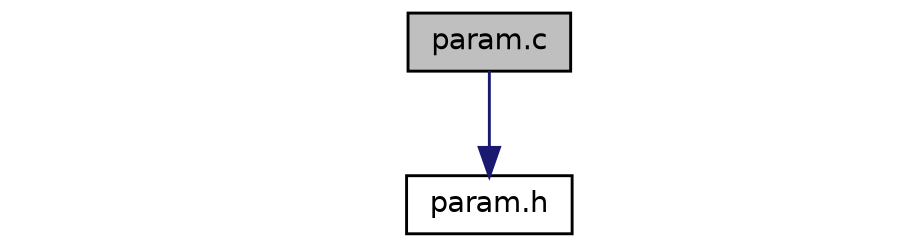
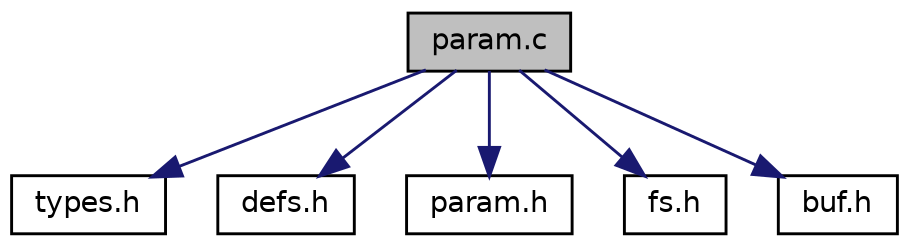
  digraph {
    node [color=black fillcolor=white fontname=Helvetica fontsize=10 shape=record style=filled]
    edge [color=midnightblue fontname=Helvetica fontsize=10 labelfontname=Helvetica labelfontsize=10 style=solid]
    n1 [fillcolor=grey75 fontcolor=black height=0.2 label="param.c" width=0.4]
+   n2 [height=0.2 label="types.h" width=0.4]
+   n3 [height=0.2 label="defs.h" width=0.4]
    n4 [height=0.2 label="param.h" width=0.4]
+   n5 [height=0.2 label="fs.h" width=0.4]
+   n6 [height=0.2 label="buf.h" width=0.4]
+   n1 -> n2
+   n1 -> n3
    n1 -> n4
+   n1 -> n5
+   n1 -> n6
  }
